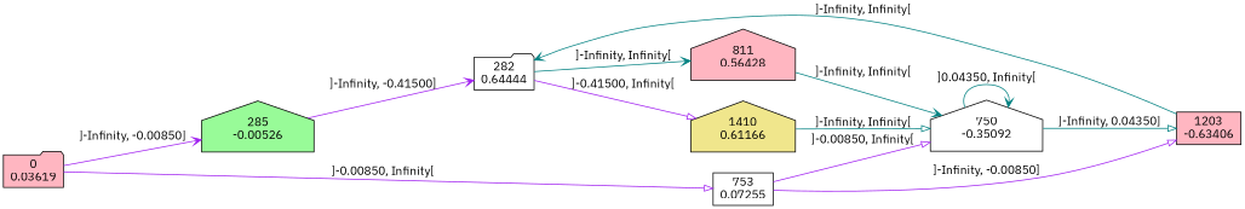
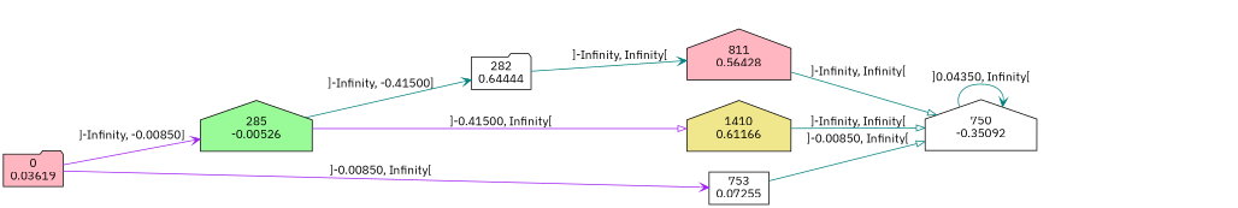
  digraph {
    fontname="IBM Plex Sans"
    rankdir=LR
    node [fillcolor=lightpink fontname="IBM Plex Sans" shape=house style=filled]
    edge [arrowhead=onormal color=teal fontname="IBM Plex Sans"]
    n1 [label="0\n0.03619" shape=folder]
    n2 [fillcolor=palegreen label="285\n-0.00526"]
    n3 [fillcolor=white label="753\n0.07255" shape=box]
    n4 [fillcolor=white label="282\n0.64444" shape=folder]
    n5 [fillcolor=khaki label="1410\n0.61166"]
-   n6 [label="1203\n-0.63406" shape=box]
    n7 [fillcolor=white label="750\n-0.35092"]
    n8 [label="811\n0.56428"]
    n1 -> n2 [arrowhead=vee color=purple label="]-Infinity, -0.00850]"]
-   n1 -> n3 [color=purple label="]-0.00850, Infinity["]
-   n2 -> n4 [arrowhead=vee color=purple label="]-Infinity, -0.41500]"]
-   n4 -> n5 [color=purple label="]-0.41500, Infinity["]
-   n3 -> n6 [color=purple label="]-Infinity, -0.00850]"]
-   n3 -> n7 [color=purple label="]-0.00850, Infinity["]
+   n1 -> n3 [arrowhead=vee color=purple label="]-0.00850, Infinity["]
+   n2 -> n4 [arrowhead=vee label="]-Infinity, -0.41500]"]
+   n2 -> n5 [color=purple label="]-0.41500, Infinity["]
+   n3 -> n7 [label="]-0.00850, Infinity["]
    n4 -> n8 [arrowhead=vee label="]-Infinity, Infinity["]
    n5 -> n7 [label="]-Infinity, Infinity["]
-   n6 -> n4 [arrowhead=vee label="]-Infinity, Infinity["]
-   n7 -> n6 [label="]-Infinity, 0.04350]"]
    n7 -> n7 [arrowhead=vee label="]0.04350, Infinity["]
-   n8 -> n7 [arrowhead=vee label="]-Infinity, Infinity["]
+   n8 -> n7 [label="]-Infinity, Infinity["]
  }
